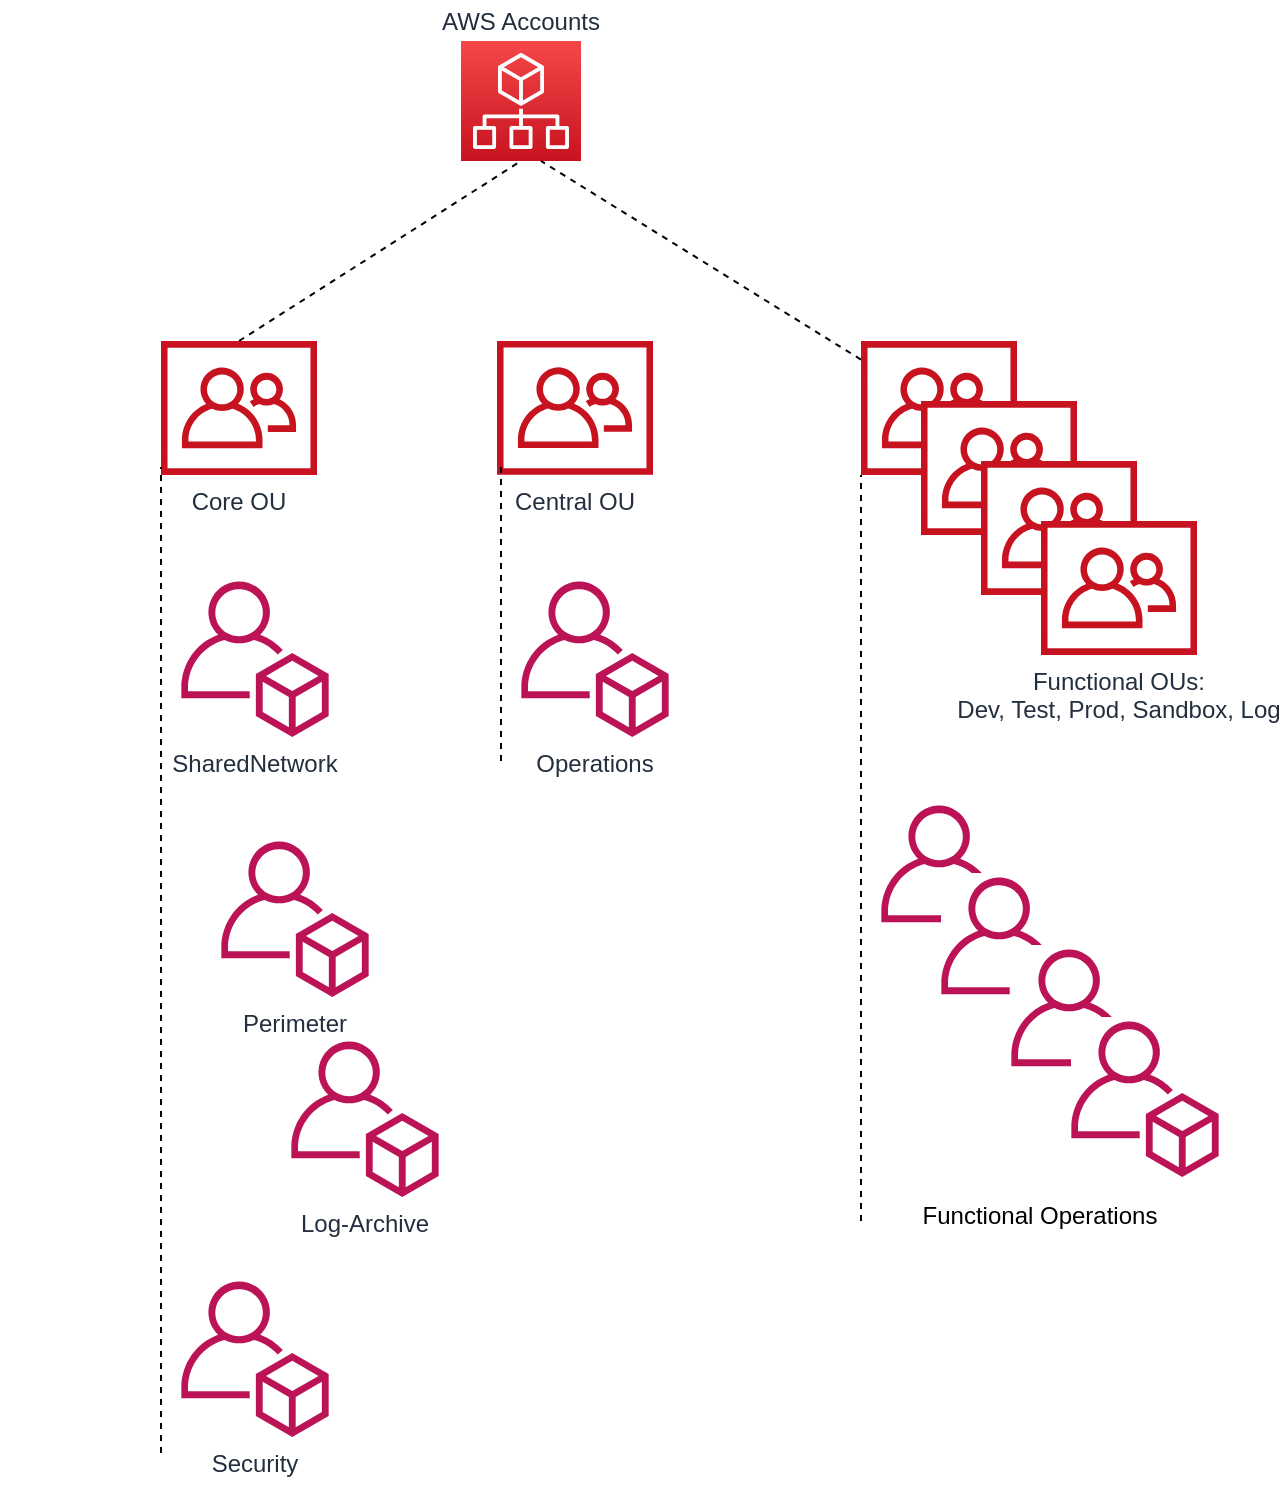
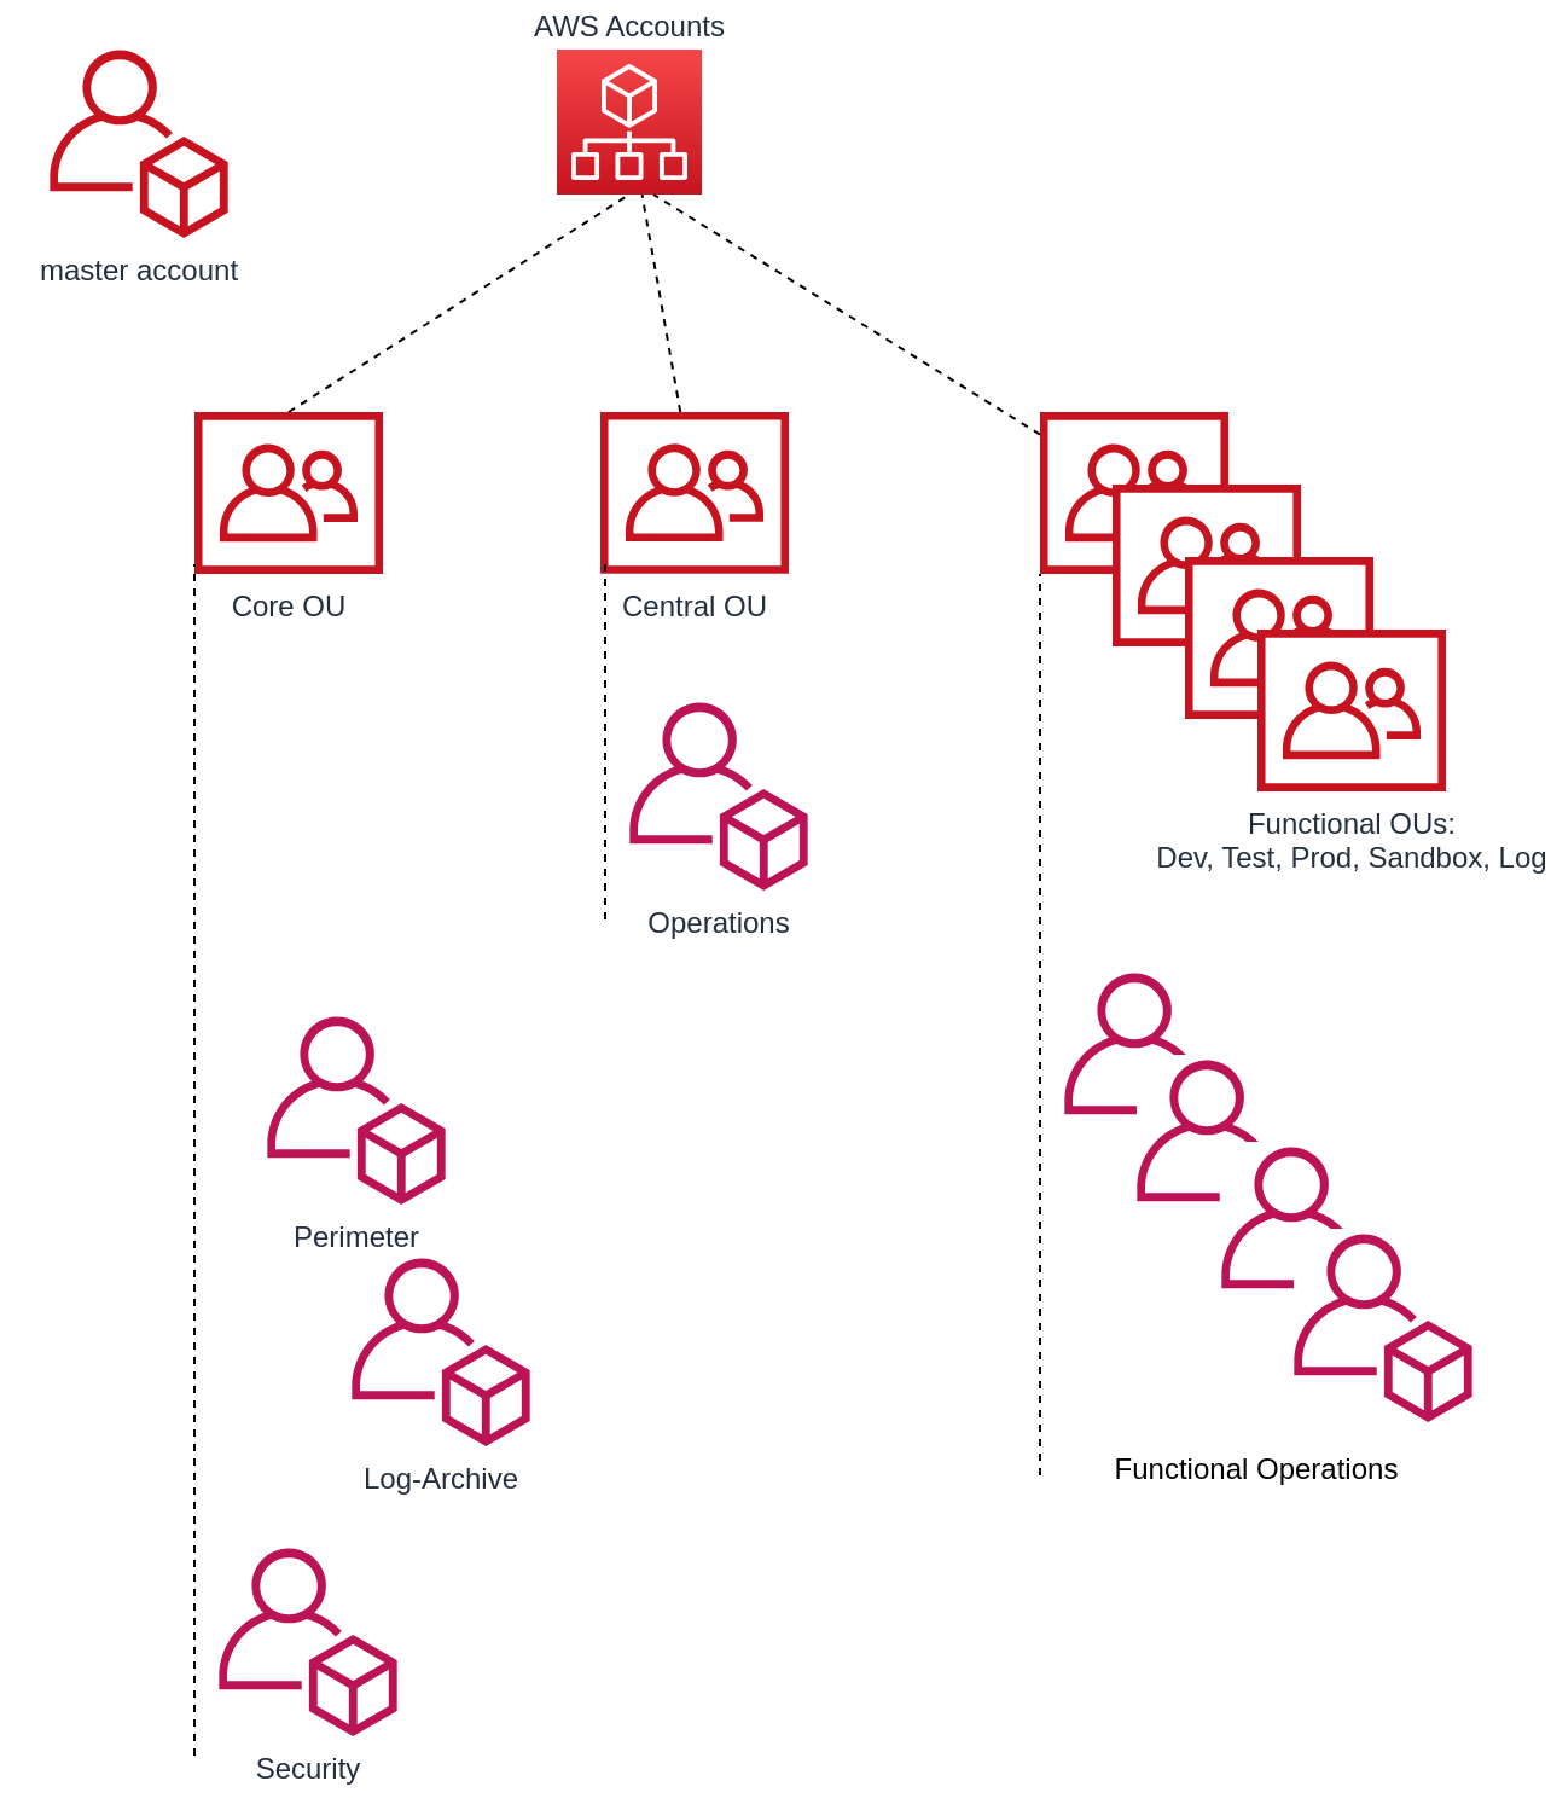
  <mxCell id="0" />
  <mxCell id="1" parent="0" />
  <mxCell id="2" value="&lt;div&gt;AWS Accounts&lt;/div&gt;" style="outlineConnect=0;fontColor=#232F3E;gradientColor=#F54749;gradientDirection=north;fillColor=#C7131F;strokeColor=#ffffff;dashed=0;verticalLabelPosition=top;verticalAlign=bottom;align=center;html=1;fontSize=12;fontStyle=0;aspect=fixed;shape=mxgraph.aws4.resourceIcon;resIcon=mxgraph.aws4.organizations;labelPosition=center;" parent="1" vertex="1"><mxGeometry x="230" y="20" width="60" height="60" as="geometry" /></mxCell>
+ <mxCell id="3" value="master account" style="outlineConnect=0;fontColor=#232F3E;gradientColor=none;fillColor=#C7131F;strokeColor=none;dashed=0;verticalLabelPosition=bottom;verticalAlign=top;align=center;html=1;fontSize=12;fontStyle=0;aspect=fixed;pointerEvents=1;shape=mxgraph.aws4.organizations_account;" parent="1" vertex="1"><mxGeometry x="20" y="20" width="74" height="78" as="geometry" /></mxCell>
  <mxCell id="4" value="&lt;div&gt;Core OU&lt;/div&gt;&lt;div&gt;&lt;br&gt;&lt;/div&gt;" style="outlineConnect=0;fontColor=#232F3E;gradientColor=none;fillColor=#C7131F;strokeColor=none;dashed=0;verticalLabelPosition=bottom;verticalAlign=top;align=center;html=1;fontSize=12;fontStyle=0;aspect=fixed;pointerEvents=1;shape=mxgraph.aws4.organizations_organizational_unit;" parent="1" vertex="1"><mxGeometry x="80" y="170" width="78" height="67" as="geometry" /></mxCell>
  <mxCell id="5" value="" style="group" parent="1" vertex="1" connectable="0"><mxGeometry x="430" y="170" width="168" height="160" as="geometry" /></mxCell>
  <mxCell id="6" value="" style="whiteSpace=wrap;html=1;aspect=fixed;strokeColor=none;" parent="5" vertex="1"><mxGeometry width="70" height="70" as="geometry" /></mxCell>
  <mxCell id="7" value="" style="outlineConnect=0;fontColor=#232F3E;gradientColor=none;fillColor=#C7131F;strokeColor=none;dashed=0;verticalLabelPosition=bottom;verticalAlign=top;align=center;html=1;fontSize=12;fontStyle=0;aspect=fixed;pointerEvents=1;shape=mxgraph.aws4.organizations_organizational_unit;" parent="5" vertex="1"><mxGeometry width="78" height="67" as="geometry" /></mxCell>
  <mxCell id="8" value="" style="group" parent="5" vertex="1" connectable="0"><mxGeometry x="30" y="30" width="138" height="130" as="geometry" /></mxCell>
  <mxCell id="9" value="" style="whiteSpace=wrap;html=1;aspect=fixed;strokeColor=none;" parent="8" vertex="1"><mxGeometry width="70" height="70" as="geometry" /></mxCell>
  <mxCell id="10" value="" style="outlineConnect=0;fontColor=#232F3E;gradientColor=none;fillColor=#C7131F;strokeColor=none;dashed=0;verticalLabelPosition=bottom;verticalAlign=top;align=center;html=1;fontSize=12;fontStyle=0;aspect=fixed;pointerEvents=1;shape=mxgraph.aws4.organizations_organizational_unit;" parent="8" vertex="1"><mxGeometry width="78" height="67" as="geometry" /></mxCell>
  <mxCell id="11" value="" style="group" parent="8" vertex="1" connectable="0"><mxGeometry x="30" y="30" width="108" height="100" as="geometry" /></mxCell>
  <mxCell id="12" value="" style="whiteSpace=wrap;html=1;aspect=fixed;strokeColor=none;" parent="11" vertex="1"><mxGeometry width="70" height="70" as="geometry" /></mxCell>
  <mxCell id="13" value="" style="outlineConnect=0;fontColor=#232F3E;gradientColor=none;fillColor=#C7131F;strokeColor=none;dashed=0;verticalLabelPosition=bottom;verticalAlign=top;align=center;html=1;fontSize=12;fontStyle=0;aspect=fixed;pointerEvents=1;shape=mxgraph.aws4.organizations_organizational_unit;" parent="11" vertex="1"><mxGeometry width="78" height="67" as="geometry" /></mxCell>
  <mxCell id="14" value="" style="group" parent="11" vertex="1" connectable="0"><mxGeometry x="30" y="30" width="78" height="70" as="geometry" /></mxCell>
  <mxCell id="15" value="" style="whiteSpace=wrap;html=1;aspect=fixed;strokeColor=none;" parent="14" vertex="1"><mxGeometry width="70" height="70" as="geometry" /></mxCell>
  <mxCell id="16" value="&lt;div&gt;Functional OUs:&lt;/div&gt;&lt;div&gt;Dev, Test, Prod, Sandbox, Log&lt;br&gt;&lt;/div&gt;" style="outlineConnect=0;fontColor=#232F3E;gradientColor=none;fillColor=#C7131F;strokeColor=none;dashed=0;verticalLabelPosition=bottom;verticalAlign=top;align=center;html=1;fontSize=12;fontStyle=0;aspect=fixed;pointerEvents=1;shape=mxgraph.aws4.organizations_organizational_unit;" parent="14" vertex="1"><mxGeometry width="78" height="67" as="geometry" /></mxCell>
  <mxCell id="17" value="&lt;div&gt;Central OU&lt;/div&gt;" style="outlineConnect=0;fontColor=#232F3E;gradientColor=none;fillColor=#C7131F;strokeColor=none;dashed=0;verticalLabelPosition=bottom;verticalAlign=top;align=center;html=1;fontSize=12;fontStyle=0;aspect=fixed;pointerEvents=1;shape=mxgraph.aws4.organizations_organizational_unit;" parent="1" vertex="1"><mxGeometry x="248" y="169.94" width="78" height="67" as="geometry" /></mxCell>
- <mxCell id="18" value="&lt;div&gt;SharedNetwork&lt;/div&gt;" style="outlineConnect=0;fontColor=#232F3E;gradientColor=none;fillColor=#BC1356;strokeColor=none;dashed=0;verticalLabelPosition=bottom;verticalAlign=top;align=center;html=1;fontSize=12;fontStyle=0;aspect=fixed;pointerEvents=1;shape=mxgraph.aws4.organizations_account;" parent="1" vertex="1"><mxGeometry x="90" y="290" width="74" height="78" as="geometry" /></mxCell>
  <mxCell id="19" value="Perimeter" style="outlineConnect=0;fontColor=#232F3E;gradientColor=none;fillColor=#BC1356;strokeColor=none;dashed=0;verticalLabelPosition=bottom;verticalAlign=top;align=center;html=1;fontSize=12;fontStyle=0;aspect=fixed;pointerEvents=1;shape=mxgraph.aws4.organizations_account;" parent="1" vertex="1"><mxGeometry x="110" y="420" width="74" height="78" as="geometry" /></mxCell>
  <mxCell id="20" value="Log-Archive" style="outlineConnect=0;fontColor=#232F3E;gradientColor=none;fillColor=#BC1356;strokeColor=none;dashed=0;verticalLabelPosition=bottom;verticalAlign=top;align=center;html=1;fontSize=12;fontStyle=0;aspect=fixed;pointerEvents=1;shape=mxgraph.aws4.organizations_account;" parent="1" vertex="1"><mxGeometry x="145" y="520" width="74" height="78" as="geometry" /></mxCell>
  <mxCell id="21" value="&lt;div&gt;Security&lt;/div&gt;" style="outlineConnect=0;fontColor=#232F3E;gradientColor=none;fillColor=#BC1356;strokeColor=none;dashed=0;verticalLabelPosition=bottom;verticalAlign=top;align=center;html=1;fontSize=12;fontStyle=0;aspect=fixed;pointerEvents=1;shape=mxgraph.aws4.organizations_account;" parent="1" vertex="1"><mxGeometry x="90" y="640" width="74" height="78" as="geometry" /></mxCell>
  <mxCell id="22" value="&lt;div&gt;Operations&lt;/div&gt;" style="outlineConnect=0;fontColor=#232F3E;gradientColor=none;fillColor=#BC1356;strokeColor=none;dashed=0;verticalLabelPosition=bottom;verticalAlign=top;align=center;html=1;fontSize=12;fontStyle=0;aspect=fixed;pointerEvents=1;shape=mxgraph.aws4.organizations_account;" parent="1" vertex="1"><mxGeometry x="260" y="290" width="74" height="78" as="geometry" /></mxCell>
  <mxCell id="23" value="" style="endArrow=none;dashed=1;html=1;" edge="1" parent="1"><mxGeometry width="50" height="50" relative="1" as="geometry"><mxPoint x="80" y="726.06" as="sourcePoint" /><mxPoint x="80" y="233" as="targetPoint" /></mxGeometry></mxCell>
  <mxCell id="24" value="" style="endArrow=none;dashed=1;html=1;" edge="1" parent="1"><mxGeometry width="50" height="50" relative="1" as="geometry"><mxPoint x="250" y="380" as="sourcePoint" /><mxPoint x="250" y="233" as="targetPoint" /></mxGeometry></mxCell>
+ <mxCell id="25" value="" style="endArrow=none;dashed=1;html=1;" edge="1" parent="1" source="17" target="2"><mxGeometry width="50" height="50" relative="1" as="geometry"><mxPoint x="159.715" y="180.062" as="sourcePoint" /><mxPoint x="242.443" y="90" as="targetPoint" /></mxGeometry></mxCell>
  <mxCell id="26" value="" style="endArrow=none;dashed=1;html=1;" edge="1" parent="1" source="7"><mxGeometry width="50" height="50" relative="1" as="geometry"><mxPoint x="430" y="174.856" as="sourcePoint" /><mxPoint x="270" y="80" as="targetPoint" /></mxGeometry></mxCell>
  <mxCell id="27" value="" style="endArrow=none;dashed=1;html=1;entryX=0.5;entryY=1;entryDx=0;entryDy=0;entryPerimeter=0;" edge="1" parent="1" target="2"><mxGeometry width="50" height="50" relative="1" as="geometry"><mxPoint x="119" y="170" as="sourcePoint" /><mxPoint x="270" y="90" as="targetPoint" /></mxGeometry></mxCell>
  <mxCell id="28" value="" style="endArrow=none;dashed=1;html=1;" edge="1" parent="1"><mxGeometry width="50" height="50" relative="1" as="geometry"><mxPoint x="430" y="610" as="sourcePoint" /><mxPoint x="430" y="237" as="targetPoint" /></mxGeometry></mxCell>
  <mxCell id="29" value="Functional Operations" style="group;labelPosition=center;verticalLabelPosition=bottom;align=center;verticalAlign=top;" vertex="1" connectable="0" parent="1"><mxGeometry x="440" y="400" width="160" height="194" as="geometry" /></mxCell>
  <mxCell id="30" value="" style="whiteSpace=wrap;html=1;aspect=fixed;strokeColor=none;" vertex="1" parent="29"><mxGeometry width="80" height="80" as="geometry" /></mxCell>
  <mxCell id="31" value="" style="outlineConnect=0;fontColor=#232F3E;gradientColor=none;fillColor=#BC1356;strokeColor=none;dashed=0;verticalLabelPosition=bottom;verticalAlign=top;align=center;html=1;fontSize=12;fontStyle=0;aspect=fixed;pointerEvents=1;shape=mxgraph.aws4.organizations_account;" vertex="1" parent="29"><mxGeometry y="2" width="74" height="78" as="geometry" /></mxCell>
  <mxCell id="32" value="" style="group" vertex="1" connectable="0" parent="29"><mxGeometry x="30" y="36" width="130" height="158" as="geometry" /></mxCell>
  <mxCell id="33" value="" style="whiteSpace=wrap;html=1;aspect=fixed;strokeColor=none;" vertex="1" parent="32"><mxGeometry width="80" height="80" as="geometry" /></mxCell>
  <mxCell id="34" value="" style="outlineConnect=0;fontColor=#232F3E;gradientColor=none;fillColor=#BC1356;strokeColor=none;dashed=0;verticalLabelPosition=bottom;verticalAlign=top;align=center;html=1;fontSize=12;fontStyle=0;aspect=fixed;pointerEvents=1;shape=mxgraph.aws4.organizations_account;" vertex="1" parent="32"><mxGeometry y="2" width="74" height="78" as="geometry" /></mxCell>
  <mxCell id="35" value="" style="group" vertex="1" connectable="0" parent="32"><mxGeometry x="35" y="36" width="110" height="122" as="geometry" /></mxCell>
  <mxCell id="36" value="" style="whiteSpace=wrap;html=1;aspect=fixed;strokeColor=none;" vertex="1" parent="35"><mxGeometry width="80" height="80" as="geometry" /></mxCell>
  <mxCell id="37" value="" style="outlineConnect=0;fontColor=#232F3E;gradientColor=none;fillColor=#BC1356;strokeColor=none;dashed=0;verticalLabelPosition=bottom;verticalAlign=top;align=center;html=1;fontSize=12;fontStyle=0;aspect=fixed;pointerEvents=1;shape=mxgraph.aws4.organizations_account;" vertex="1" parent="35"><mxGeometry y="2" width="74" height="78" as="geometry" /></mxCell>
  <mxCell id="38" value="" style="group" vertex="1" connectable="0" parent="35"><mxGeometry x="30" y="36" width="80" height="80" as="geometry" /></mxCell>
  <mxCell id="39" value="" style="whiteSpace=wrap;html=1;aspect=fixed;strokeColor=none;" vertex="1" parent="38"><mxGeometry width="80" height="80" as="geometry" /></mxCell>
  <mxCell id="40" value="" style="outlineConnect=0;fontColor=#232F3E;gradientColor=none;fillColor=#BC1356;strokeColor=none;dashed=0;verticalLabelPosition=bottom;verticalAlign=top;align=center;html=1;fontSize=12;fontStyle=0;aspect=fixed;pointerEvents=1;shape=mxgraph.aws4.organizations_account;" vertex="1" parent="38"><mxGeometry y="2" width="74" height="78" as="geometry" /></mxCell>
